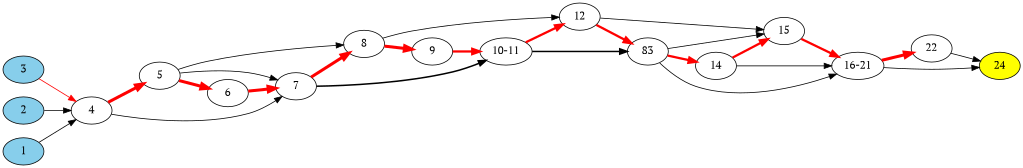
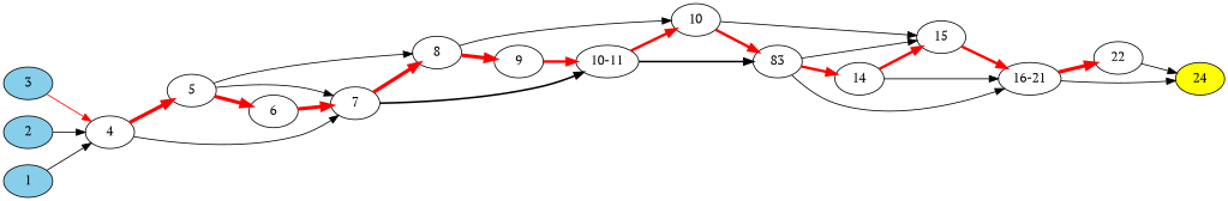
  digraph {
    fontname="PT Serif"
    rankdir=LR
    node [fontname="PT Serif"]
    edge [fontname="PT Serif" penwidth=1]
    3 [fillcolor=skyblue style=filled]
    4
    5
    7
    6
    8
    "10-11"
    9
-   12
+   12 [label=10]
    n10 [label=83]
    15
    14
    "16-21"
    22
    24 [fillcolor=yellow style=filled]
    2 [fillcolor=skyblue style=filled]
    1 [fillcolor=skyblue style=filled]
    3 -> 4 [color=red]
    4 -> 5 [color=red penwidth=4]
    4 -> 7
    5 -> 7
    5 -> 6 [color=red penwidth=4]
    5 -> 8
    7 -> 8 [color=red penwidth=4]
    7 -> "10-11" [penwidth=2]
    6 -> 7 [color=red penwidth=4]
    8 -> 9 [color=red penwidth=4]
    8 -> 12
    "10-11" -> 12 [color=red penwidth=3]
    "10-11" -> n10 [penwidth=2]
    9 -> "10-11" [color=red penwidth=3]
    12 -> n10 [color=red penwidth=3]
    12 -> 15
    n10 -> 15
    n10 -> 14 [color=red penwidth=3]
    n10 -> "16-21"
    15 -> "16-21" [color=red penwidth=3]
    14 -> 15 [color=red penwidth=3]
    14 -> "16-21"
    "16-21" -> 22 [color=red penwidth=4]
    "16-21" -> 24
    22 -> 24
    2 -> 4
    1 -> 4
  }
